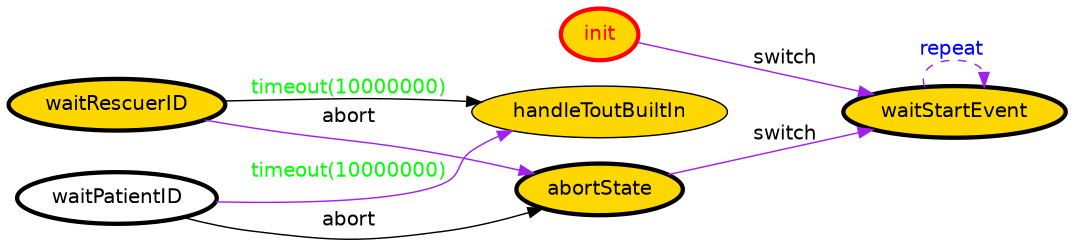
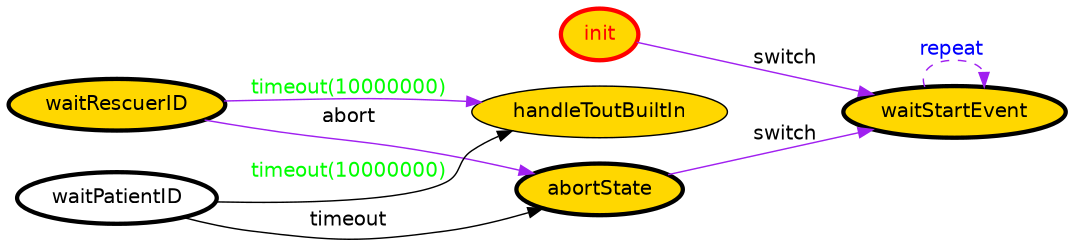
  digraph {
    fontname="DejaVu Sans"
    rankdir=LR
    node [color=black fillcolor=gold fontcolor=black fontname="DejaVu Sans" penwidth=3 style=filled]
    edge [color=purple fontcolor=black fontname="DejaVu Sans"]
    init [color=red fontcolor=red]
    waitStartEvent
    handleToutBuiltIn [color="" fontcolor="" penwidth=""]
    waitRescuerID
    abortState
    waitPatientID [fillcolor=white]
    init -> waitStartEvent [label=switch]
    waitStartEvent -> waitStartEvent [fontcolor=blue label="repeat " style=dashed]
-   waitRescuerID -> handleToutBuiltIn [color=black fontcolor=green label="timeout(10000000)"]
+   waitRescuerID -> handleToutBuiltIn [fontcolor=green label="timeout(10000000)"]
    waitRescuerID -> abortState [label=abort]
    abortState -> waitStartEvent [label=switch]
-   waitPatientID -> handleToutBuiltIn [fontcolor=green label="timeout(10000000)"]
-   waitPatientID -> abortState [color=black label=abort]
+   waitPatientID -> handleToutBuiltIn [color=black fontcolor=green label="timeout(10000000)"]
+   waitPatientID -> abortState [color=black label=timeout]
  }
